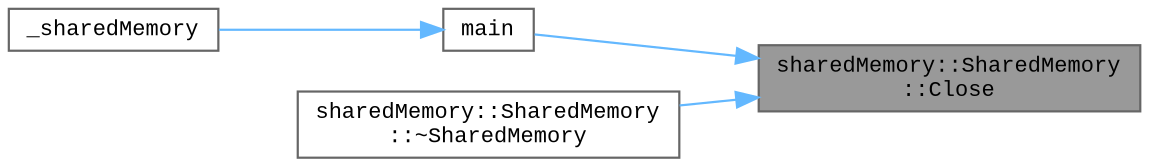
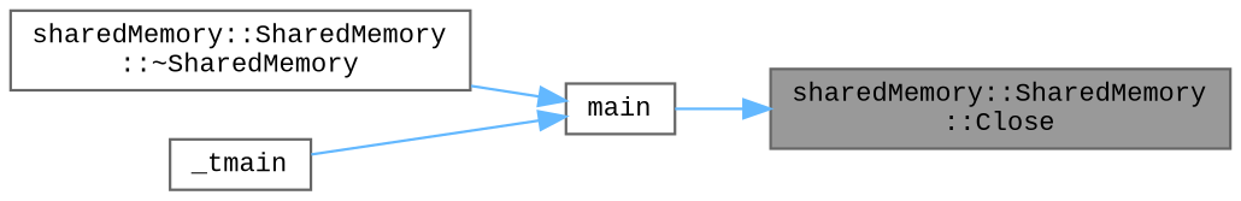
  digraph {
    fontname="Liberation Mono"
    rankdir=RL
    node [color=grey40 fillcolor=white fontname="Liberation Mono" fontsize=10 shape=box style=filled]
    edge [color=steelblue1 dir=back fontname="Liberation Mono" fontsize=10 labelfontname=Helvetica labelfontsize=10 style=solid]
    n1 [color=gray40 fillcolor=grey60 fontcolor=black height=0.2 label="sharedMemory::SharedMemory\l::Close" width=0.4]
    n2 [height=0.2 label=main width=0.4]
    n3 [height=0.2 label="sharedMemory::SharedMemory\l::~SharedMemory" width=0.4]
-   n4 [height=0.2 label=_sharedMemory width=0.4]
+   n4 [height=0.2 label=_tmain width=0.4]
    n1 -> n2
-   n1 -> n3
+   n2 -> n3
    n2 -> n4
  }
